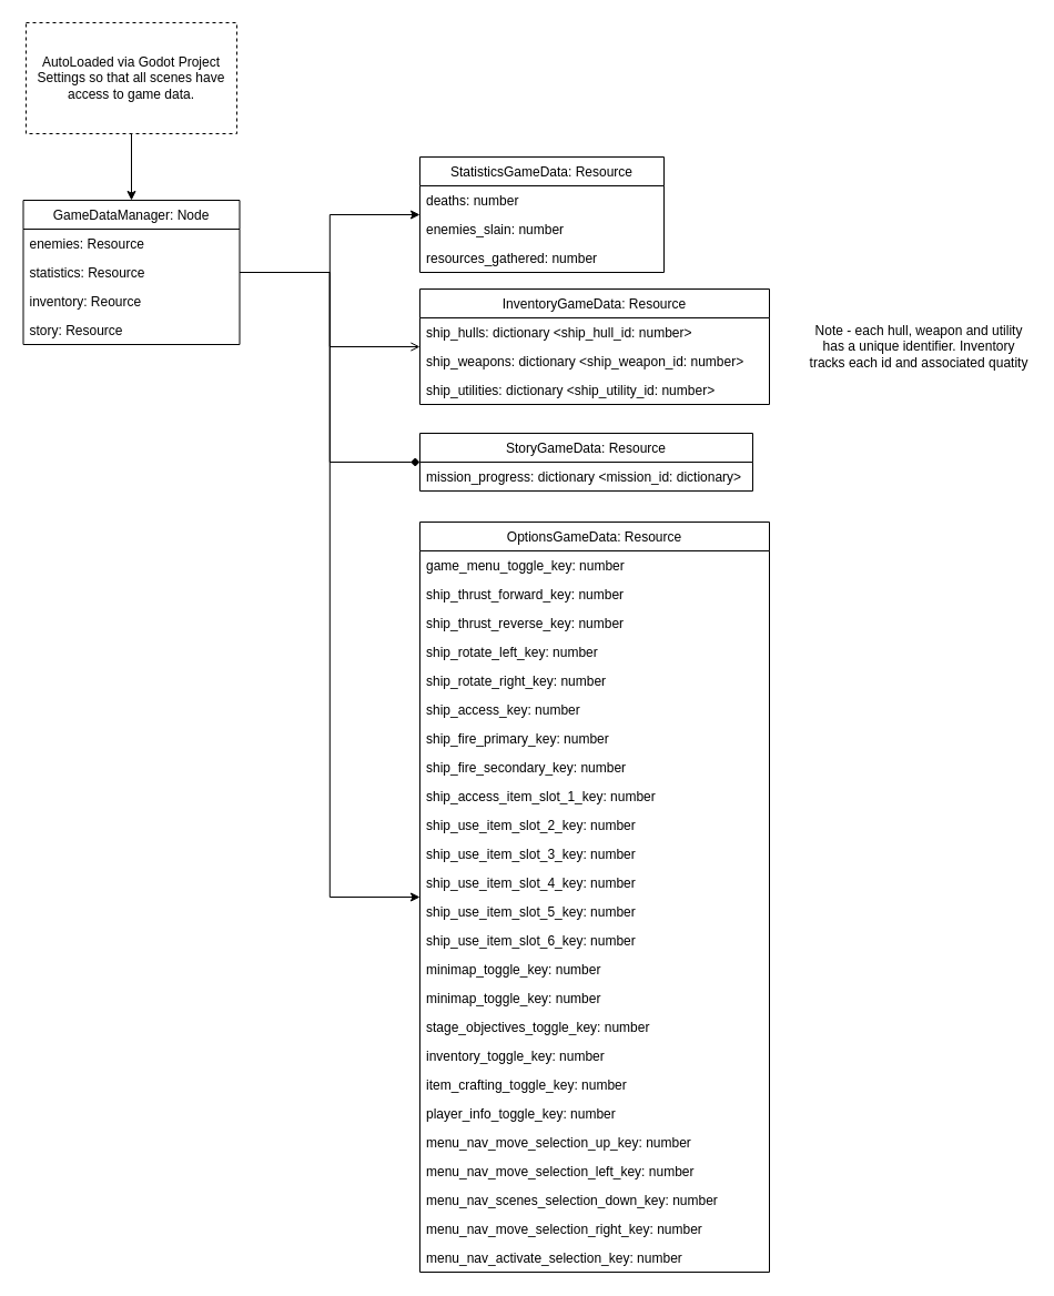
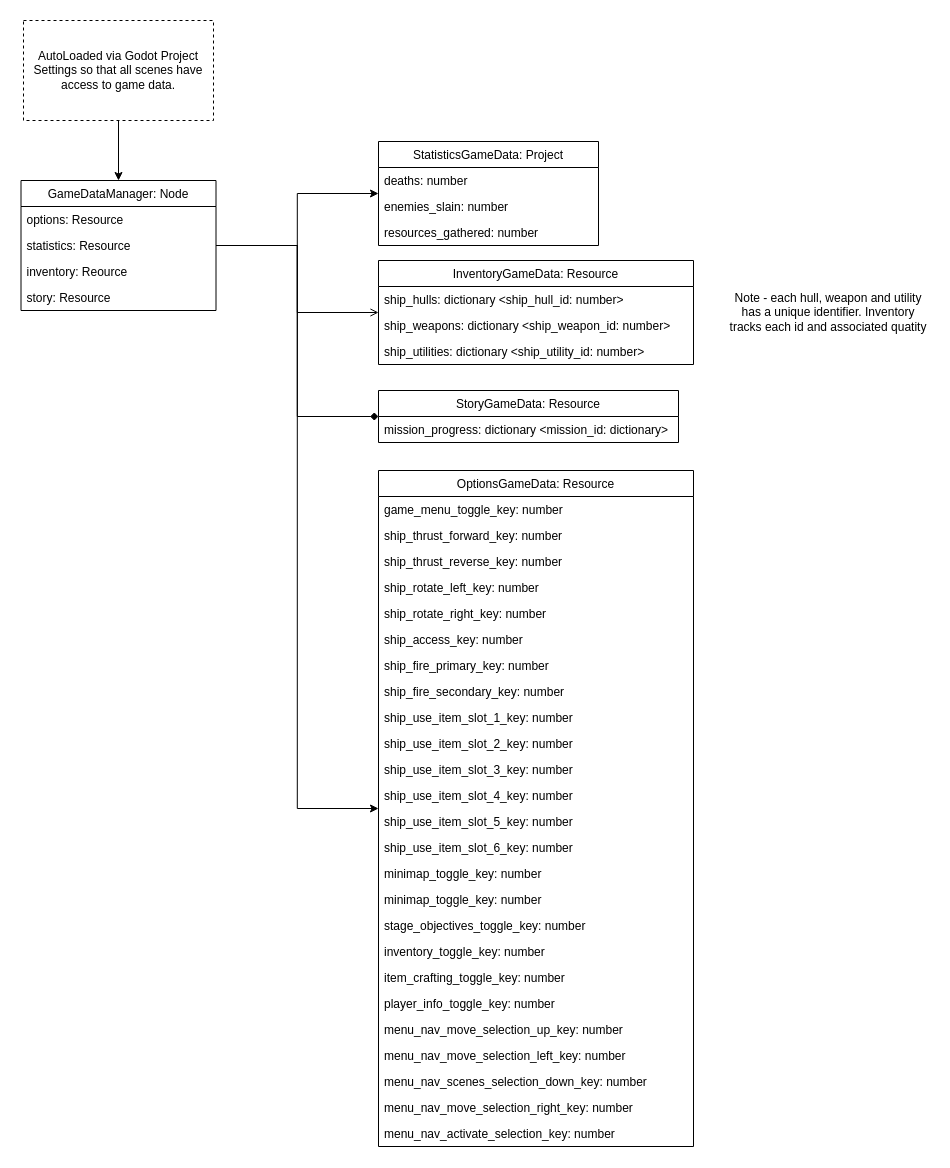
  <mxCell id="0" />
  <mxCell id="1" parent="0" />
  <mxCell id="2" style="edgeStyle=orthogonalEdgeStyle;rounded=0;orthogonalLoop=1;jettySize=auto;html=1;exitX=1;exitY=0.5;exitDx=0;exitDy=0;entryX=0;entryY=0.5;entryDx=0;entryDy=0;" parent="1" source="5" target="12" edge="1"><mxGeometry relative="1" as="geometry" /></mxCell>
  <mxCell id="3" style="edgeStyle=orthogonalEdgeStyle;rounded=0;orthogonalLoop=1;jettySize=auto;html=1;exitX=1;exitY=0.5;exitDx=0;exitDy=0;entryX=0;entryY=0.5;entryDx=0;entryDy=0;endArrow=open;" parent="1" source="5" target="42" edge="1"><mxGeometry relative="1" as="geometry" /></mxCell>
  <mxCell id="4" style="edgeStyle=orthogonalEdgeStyle;rounded=0;orthogonalLoop=1;jettySize=auto;html=1;exitX=1;exitY=0.5;exitDx=0;exitDy=0;entryX=0;entryY=0.5;entryDx=0;entryDy=0;endArrow=diamond;" parent="1" source="5" target="46" edge="1"><mxGeometry relative="1" as="geometry" /></mxCell>
  <mxCell id="5" value="GameDataManager: Node" style="swimlane;fontStyle=0;childLayout=stackLayout;horizontal=1;startSize=26;fillColor=none;horizontalStack=0;resizeParent=1;resizeParentMax=0;resizeLast=0;collapsible=1;marginBottom=0;" parent="1" vertex="1"><mxGeometry x="20.5" y="180" width="195" height="130" as="geometry"><mxRectangle x="62.5" y="30" width="197.5" height="26" as="alternateBounds" /></mxGeometry></mxCell>
- <mxCell id="6" value="enemies: Resource" style="text;strokeColor=none;fillColor=none;align=left;verticalAlign=top;spacingLeft=4;spacingRight=4;overflow=hidden;rotatable=0;points=[[0,0.5],[1,0.5]];portConstraint=eastwest;" parent="5" vertex="1"><mxGeometry y="26" width="195" height="26" as="geometry" /></mxCell>
+ <mxCell id="6" value="options: Resource" style="text;strokeColor=none;fillColor=none;align=left;verticalAlign=top;spacingLeft=4;spacingRight=4;overflow=hidden;rotatable=0;points=[[0,0.5],[1,0.5]];portConstraint=eastwest;" parent="5" vertex="1"><mxGeometry y="26" width="195" height="26" as="geometry" /></mxCell>
  <mxCell id="7" value="statistics: Resource" style="text;strokeColor=none;fillColor=none;align=left;verticalAlign=top;spacingLeft=4;spacingRight=4;overflow=hidden;rotatable=0;points=[[0,0.5],[1,0.5]];portConstraint=eastwest;" parent="5" vertex="1"><mxGeometry y="52" width="195" height="26" as="geometry" /></mxCell>
  <mxCell id="8" value="inventory: Reource" style="text;strokeColor=none;fillColor=none;align=left;verticalAlign=top;spacingLeft=4;spacingRight=4;overflow=hidden;rotatable=0;points=[[0,0.5],[1,0.5]];portConstraint=eastwest;" parent="5" vertex="1"><mxGeometry y="78" width="195" height="26" as="geometry" /></mxCell>
  <mxCell id="9" value="story: Resource" style="text;strokeColor=none;fillColor=none;align=left;verticalAlign=top;spacingLeft=4;spacingRight=4;overflow=hidden;rotatable=0;points=[[0,0.5],[1,0.5]];portConstraint=eastwest;" parent="5" vertex="1"><mxGeometry y="104" width="195" height="26" as="geometry" /></mxCell>
  <mxCell id="10" value="AutoLoaded via Godot Project Settings so that all scenes have access to game data." style="text;html=1;fillColor=none;align=center;verticalAlign=middle;whiteSpace=wrap;rounded=0;strokeColor=#000000;dashed=1;" parent="1" vertex="1"><mxGeometry x="23" y="20" width="190" height="100" as="geometry" /></mxCell>
  <mxCell id="11" value="" style="endArrow=classic;html=1;entryX=0.5;entryY=0;entryDx=0;entryDy=0;exitX=0.5;exitY=1;exitDx=0;exitDy=0;" parent="1" source="10" target="5" edge="1"><mxGeometry width="50" height="50" relative="1" as="geometry"><mxPoint x="428" y="690" as="sourcePoint" /><mxPoint x="478" y="640" as="targetPoint" /></mxGeometry></mxCell>
  <mxCell id="12" value="OptionsGameData: Resource" style="swimlane;fontStyle=0;childLayout=stackLayout;horizontal=1;startSize=26;fillColor=none;horizontalStack=0;resizeParent=1;resizeParentMax=0;resizeLast=0;collapsible=1;marginBottom=0;" parent="1" vertex="1"><mxGeometry x="378" y="470" width="315" height="676" as="geometry"><mxRectangle x="420" y="320" width="315" height="26" as="alternateBounds" /></mxGeometry></mxCell>
  <mxCell id="13" value="game_menu_toggle_key: number" style="text;strokeColor=none;fillColor=none;align=left;verticalAlign=top;spacingLeft=4;spacingRight=4;overflow=hidden;rotatable=0;points=[[0,0.5],[1,0.5]];portConstraint=eastwest;" parent="12" vertex="1"><mxGeometry y="26" width="315" height="26" as="geometry" /></mxCell>
  <mxCell id="14" value="ship_thrust_forward_key: number" style="text;strokeColor=none;fillColor=none;align=left;verticalAlign=top;spacingLeft=4;spacingRight=4;overflow=hidden;rotatable=0;points=[[0,0.5],[1,0.5]];portConstraint=eastwest;" parent="12" vertex="1"><mxGeometry y="52" width="315" height="26" as="geometry" /></mxCell>
  <mxCell id="15" value="ship_thrust_reverse_key: number" style="text;strokeColor=none;fillColor=none;align=left;verticalAlign=top;spacingLeft=4;spacingRight=4;overflow=hidden;rotatable=0;points=[[0,0.5],[1,0.5]];portConstraint=eastwest;" parent="12" vertex="1"><mxGeometry y="78" width="315" height="26" as="geometry" /></mxCell>
  <mxCell id="16" value="ship_rotate_left_key: number" style="text;strokeColor=none;fillColor=none;align=left;verticalAlign=top;spacingLeft=4;spacingRight=4;overflow=hidden;rotatable=0;points=[[0,0.5],[1,0.5]];portConstraint=eastwest;" parent="12" vertex="1"><mxGeometry y="104" width="315" height="26" as="geometry" /></mxCell>
  <mxCell id="17" value="ship_rotate_right_key: number" style="text;strokeColor=none;fillColor=none;align=left;verticalAlign=top;spacingLeft=4;spacingRight=4;overflow=hidden;rotatable=0;points=[[0,0.5],[1,0.5]];portConstraint=eastwest;" parent="12" vertex="1"><mxGeometry y="130" width="315" height="26" as="geometry" /></mxCell>
  <mxCell id="18" value="ship_access_key: number" style="text;strokeColor=none;fillColor=none;align=left;verticalAlign=top;spacingLeft=4;spacingRight=4;overflow=hidden;rotatable=0;points=[[0,0.5],[1,0.5]];portConstraint=eastwest;" parent="12" vertex="1"><mxGeometry y="156" width="315" height="26" as="geometry" /></mxCell>
  <mxCell id="19" value="ship_fire_primary_key: number" style="text;strokeColor=none;fillColor=none;align=left;verticalAlign=top;spacingLeft=4;spacingRight=4;overflow=hidden;rotatable=0;points=[[0,0.5],[1,0.5]];portConstraint=eastwest;" parent="12" vertex="1"><mxGeometry y="182" width="315" height="26" as="geometry" /></mxCell>
  <mxCell id="20" value="ship_fire_secondary_key: number" style="text;strokeColor=none;fillColor=none;align=left;verticalAlign=top;spacingLeft=4;spacingRight=4;overflow=hidden;rotatable=0;points=[[0,0.5],[1,0.5]];portConstraint=eastwest;" parent="12" vertex="1"><mxGeometry y="208" width="315" height="26" as="geometry" /></mxCell>
- <mxCell id="21" value="ship_access_item_slot_1_key: number" style="text;strokeColor=none;fillColor=none;align=left;verticalAlign=top;spacingLeft=4;spacingRight=4;overflow=hidden;rotatable=0;points=[[0,0.5],[1,0.5]];portConstraint=eastwest;" parent="12" vertex="1"><mxGeometry y="234" width="315" height="26" as="geometry" /></mxCell>
+ <mxCell id="21" value="ship_use_item_slot_1_key: number" style="text;strokeColor=none;fillColor=none;align=left;verticalAlign=top;spacingLeft=4;spacingRight=4;overflow=hidden;rotatable=0;points=[[0,0.5],[1,0.5]];portConstraint=eastwest;" parent="12" vertex="1"><mxGeometry y="234" width="315" height="26" as="geometry" /></mxCell>
  <mxCell id="22" value="ship_use_item_slot_2_key: number" style="text;strokeColor=none;fillColor=none;align=left;verticalAlign=top;spacingLeft=4;spacingRight=4;overflow=hidden;rotatable=0;points=[[0,0.5],[1,0.5]];portConstraint=eastwest;" parent="12" vertex="1"><mxGeometry y="260" width="315" height="26" as="geometry" /></mxCell>
  <mxCell id="23" value="ship_use_item_slot_3_key: number" style="text;strokeColor=none;fillColor=none;align=left;verticalAlign=top;spacingLeft=4;spacingRight=4;overflow=hidden;rotatable=0;points=[[0,0.5],[1,0.5]];portConstraint=eastwest;" parent="12" vertex="1"><mxGeometry y="286" width="315" height="26" as="geometry" /></mxCell>
  <mxCell id="24" value="ship_use_item_slot_4_key: number" style="text;strokeColor=none;fillColor=none;align=left;verticalAlign=top;spacingLeft=4;spacingRight=4;overflow=hidden;rotatable=0;points=[[0,0.5],[1,0.5]];portConstraint=eastwest;" parent="12" vertex="1"><mxGeometry y="312" width="315" height="26" as="geometry" /></mxCell>
  <mxCell id="25" value="ship_use_item_slot_5_key: number" style="text;strokeColor=none;fillColor=none;align=left;verticalAlign=top;spacingLeft=4;spacingRight=4;overflow=hidden;rotatable=0;points=[[0,0.5],[1,0.5]];portConstraint=eastwest;" parent="12" vertex="1"><mxGeometry y="338" width="315" height="26" as="geometry" /></mxCell>
  <mxCell id="26" value="ship_use_item_slot_6_key: number" style="text;strokeColor=none;fillColor=none;align=left;verticalAlign=top;spacingLeft=4;spacingRight=4;overflow=hidden;rotatable=0;points=[[0,0.5],[1,0.5]];portConstraint=eastwest;" parent="12" vertex="1"><mxGeometry y="364" width="315" height="26" as="geometry" /></mxCell>
  <mxCell id="27" value="minimap_toggle_key: number" style="text;strokeColor=none;fillColor=none;align=left;verticalAlign=top;spacingLeft=4;spacingRight=4;overflow=hidden;rotatable=0;points=[[0,0.5],[1,0.5]];portConstraint=eastwest;" parent="12" vertex="1"><mxGeometry y="390" width="315" height="26" as="geometry" /></mxCell>
  <mxCell id="28" value="minimap_toggle_key: number" style="text;strokeColor=none;fillColor=none;align=left;verticalAlign=top;spacingLeft=4;spacingRight=4;overflow=hidden;rotatable=0;points=[[0,0.5],[1,0.5]];portConstraint=eastwest;" parent="12" vertex="1"><mxGeometry y="416" width="315" height="26" as="geometry" /></mxCell>
  <mxCell id="29" value="stage_objectives_toggle_key: number" style="text;strokeColor=none;fillColor=none;align=left;verticalAlign=top;spacingLeft=4;spacingRight=4;overflow=hidden;rotatable=0;points=[[0,0.5],[1,0.5]];portConstraint=eastwest;" parent="12" vertex="1"><mxGeometry y="442" width="315" height="26" as="geometry" /></mxCell>
  <mxCell id="30" value="inventory_toggle_key: number" style="text;strokeColor=none;fillColor=none;align=left;verticalAlign=top;spacingLeft=4;spacingRight=4;overflow=hidden;rotatable=0;points=[[0,0.5],[1,0.5]];portConstraint=eastwest;" parent="12" vertex="1"><mxGeometry y="468" width="315" height="26" as="geometry" /></mxCell>
  <mxCell id="31" value="item_crafting_toggle_key: number" style="text;strokeColor=none;fillColor=none;align=left;verticalAlign=top;spacingLeft=4;spacingRight=4;overflow=hidden;rotatable=0;points=[[0,0.5],[1,0.5]];portConstraint=eastwest;" parent="12" vertex="1"><mxGeometry y="494" width="315" height="26" as="geometry" /></mxCell>
  <mxCell id="32" value="player_info_toggle_key: number" style="text;strokeColor=none;fillColor=none;align=left;verticalAlign=top;spacingLeft=4;spacingRight=4;overflow=hidden;rotatable=0;points=[[0,0.5],[1,0.5]];portConstraint=eastwest;" parent="12" vertex="1"><mxGeometry y="520" width="315" height="26" as="geometry" /></mxCell>
  <mxCell id="33" value="menu_nav_move_selection_up_key: number" style="text;strokeColor=none;fillColor=none;align=left;verticalAlign=top;spacingLeft=4;spacingRight=4;overflow=hidden;rotatable=0;points=[[0,0.5],[1,0.5]];portConstraint=eastwest;" parent="12" vertex="1"><mxGeometry y="546" width="315" height="26" as="geometry" /></mxCell>
  <mxCell id="34" value="menu_nav_move_selection_left_key: number" style="text;strokeColor=none;fillColor=none;align=left;verticalAlign=top;spacingLeft=4;spacingRight=4;overflow=hidden;rotatable=0;points=[[0,0.5],[1,0.5]];portConstraint=eastwest;" parent="12" vertex="1"><mxGeometry y="572" width="315" height="26" as="geometry" /></mxCell>
  <mxCell id="35" value="menu_nav_scenes_selection_down_key: number" style="text;strokeColor=none;fillColor=none;align=left;verticalAlign=top;spacingLeft=4;spacingRight=4;overflow=hidden;rotatable=0;points=[[0,0.5],[1,0.5]];portConstraint=eastwest;" parent="12" vertex="1"><mxGeometry y="598" width="315" height="26" as="geometry" /></mxCell>
  <mxCell id="36" value="menu_nav_move_selection_right_key: number" style="text;strokeColor=none;fillColor=none;align=left;verticalAlign=top;spacingLeft=4;spacingRight=4;overflow=hidden;rotatable=0;points=[[0,0.5],[1,0.5]];portConstraint=eastwest;" parent="12" vertex="1"><mxGeometry y="624" width="315" height="26" as="geometry" /></mxCell>
  <mxCell id="37" value="menu_nav_activate_selection_key: number" style="text;strokeColor=none;fillColor=none;align=left;verticalAlign=top;spacingLeft=4;spacingRight=4;overflow=hidden;rotatable=0;points=[[0,0.5],[1,0.5]];portConstraint=eastwest;" parent="12" vertex="1"><mxGeometry y="650" width="315" height="26" as="geometry" /></mxCell>
- <mxCell id="38" value="StatisticsGameData: Resource" style="swimlane;fontStyle=0;childLayout=stackLayout;horizontal=1;startSize=26;fillColor=none;horizontalStack=0;resizeParent=1;resizeParentMax=0;resizeLast=0;collapsible=1;marginBottom=0;" parent="1" vertex="1"><mxGeometry x="378" y="141" width="220" height="104" as="geometry"><mxRectangle x="420" y="56" width="205" height="26" as="alternateBounds" /></mxGeometry></mxCell>
+ <mxCell id="38" value="StatisticsGameData: Project" style="swimlane;fontStyle=0;childLayout=stackLayout;horizontal=1;startSize=26;fillColor=none;horizontalStack=0;resizeParent=1;resizeParentMax=0;resizeLast=0;collapsible=1;marginBottom=0;" parent="1" vertex="1"><mxGeometry x="378" y="141" width="220" height="104" as="geometry"><mxRectangle x="420" y="56" width="205" height="26" as="alternateBounds" /></mxGeometry></mxCell>
  <mxCell id="39" value="deaths: number" style="text;strokeColor=none;fillColor=none;align=left;verticalAlign=top;spacingLeft=4;spacingRight=4;overflow=hidden;rotatable=0;points=[[0,0.5],[1,0.5]];portConstraint=eastwest;" parent="38" vertex="1"><mxGeometry y="26" width="220" height="26" as="geometry" /></mxCell>
  <mxCell id="40" value="enemies_slain: number" style="text;strokeColor=none;fillColor=none;align=left;verticalAlign=top;spacingLeft=4;spacingRight=4;overflow=hidden;rotatable=0;points=[[0,0.5],[1,0.5]];portConstraint=eastwest;" parent="38" vertex="1"><mxGeometry y="52" width="220" height="26" as="geometry" /></mxCell>
  <mxCell id="41" value="resources_gathered: number" style="text;strokeColor=none;fillColor=none;align=left;verticalAlign=top;spacingLeft=4;spacingRight=4;overflow=hidden;rotatable=0;points=[[0,0.5],[1,0.5]];portConstraint=eastwest;" parent="38" vertex="1"><mxGeometry y="78" width="220" height="26" as="geometry" /></mxCell>
  <mxCell id="42" value="InventoryGameData: Resource" style="swimlane;fontStyle=0;childLayout=stackLayout;horizontal=1;startSize=26;fillColor=none;horizontalStack=0;resizeParent=1;resizeParentMax=0;resizeLast=0;collapsible=1;marginBottom=0;" parent="1" vertex="1"><mxGeometry x="378" y="260" width="315" height="104" as="geometry"><mxRectangle x="420" y="140" width="275" height="26" as="alternateBounds" /></mxGeometry></mxCell>
  <mxCell id="43" value="ship_hulls: dictionary &lt;ship_hull_id: number&gt;" style="text;strokeColor=none;fillColor=none;align=left;verticalAlign=top;spacingLeft=4;spacingRight=4;overflow=hidden;rotatable=0;points=[[0,0.5],[1,0.5]];portConstraint=eastwest;" parent="42" vertex="1"><mxGeometry y="26" width="315" height="26" as="geometry" /></mxCell>
  <mxCell id="44" value="ship_weapons: dictionary &lt;ship_weapon_id: number&gt;" style="text;strokeColor=none;fillColor=none;align=left;verticalAlign=top;spacingLeft=4;spacingRight=4;overflow=hidden;rotatable=0;points=[[0,0.5],[1,0.5]];portConstraint=eastwest;" parent="42" vertex="1"><mxGeometry y="52" width="315" height="26" as="geometry" /></mxCell>
  <mxCell id="45" value="ship_utilities: dictionary &lt;ship_utility_id: number&gt;" style="text;strokeColor=none;fillColor=none;align=left;verticalAlign=top;spacingLeft=4;spacingRight=4;overflow=hidden;rotatable=0;points=[[0,0.5],[1,0.5]];portConstraint=eastwest;" parent="42" vertex="1"><mxGeometry y="78" width="315" height="26" as="geometry" /></mxCell>
  <mxCell id="46" value="StoryGameData: Resource" style="swimlane;fontStyle=0;childLayout=stackLayout;horizontal=1;startSize=26;fillColor=none;horizontalStack=0;resizeParent=1;resizeParentMax=0;resizeLast=0;collapsible=1;marginBottom=0;" parent="1" vertex="1"><mxGeometry x="378" y="390" width="300" height="52" as="geometry"><mxRectangle x="420" y="240" width="300" height="26" as="alternateBounds" /></mxGeometry></mxCell>
  <mxCell id="47" value="mission_progress: dictionary &lt;mission_id: dictionary&gt; " style="text;strokeColor=none;fillColor=none;align=left;verticalAlign=top;spacingLeft=4;spacingRight=4;overflow=hidden;rotatable=0;points=[[0,0.5],[1,0.5]];portConstraint=eastwest;" parent="46" vertex="1"><mxGeometry y="26" width="300" height="26" as="geometry" /></mxCell>
  <mxCell id="48" style="edgeStyle=orthogonalEdgeStyle;rounded=0;orthogonalLoop=1;jettySize=auto;html=1;exitX=1;exitY=0.5;exitDx=0;exitDy=0;entryX=0;entryY=0.5;entryDx=0;entryDy=0;" parent="1" source="7" target="38" edge="1"><mxGeometry relative="1" as="geometry" /></mxCell>
  <mxCell id="49" value="Note - each hull, weapon and utility has a unique identifier. Inventory tracks each id and associated quatity" style="text;html=1;strokeColor=none;fillColor=none;align=center;verticalAlign=middle;whiteSpace=wrap;rounded=0;" vertex="1" parent="1"><mxGeometry x="728" y="283" width="200" height="58" as="geometry" /></mxCell>
